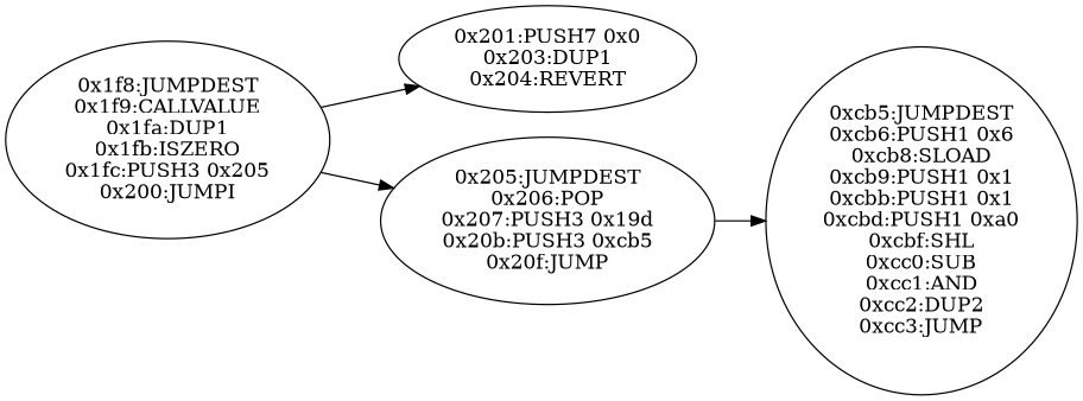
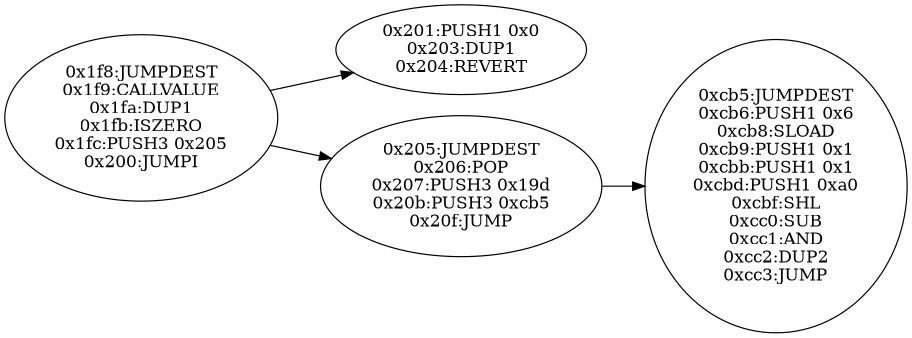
  digraph {
    rankdir=LR
    n1 [label="0x1f8:JUMPDEST\n0x1f9:CALLVALUE\n0x1fa:DUP1\n0x1fb:ISZERO\n0x1fc:PUSH3 0x205\n0x200:JUMPI"]
-   n2 [label="0x201:PUSH7 0x0\n0x203:DUP1\n0x204:REVERT"]
+   n2 [label="0x201:PUSH1 0x0\n0x203:DUP1\n0x204:REVERT"]
    n3 [label="0x205:JUMPDEST\n0x206:POP\n0x207:PUSH3 0x19d\n0x20b:PUSH3 0xcb5\n0x20f:JUMP"]
    n4 [label="0xcb5:JUMPDEST\n0xcb6:PUSH1 0x6\n0xcb8:SLOAD\n0xcb9:PUSH1 0x1\n0xcbb:PUSH1 0x1\n0xcbd:PUSH1 0xa0\n0xcbf:SHL\n0xcc0:SUB\n0xcc1:AND\n0xcc2:DUP2\n0xcc3:JUMP"]
    n1 -> n2
    n1 -> n3
    n3 -> n4
  }
